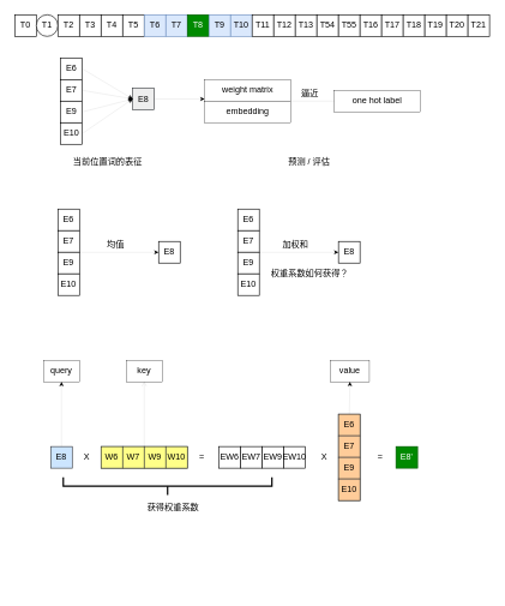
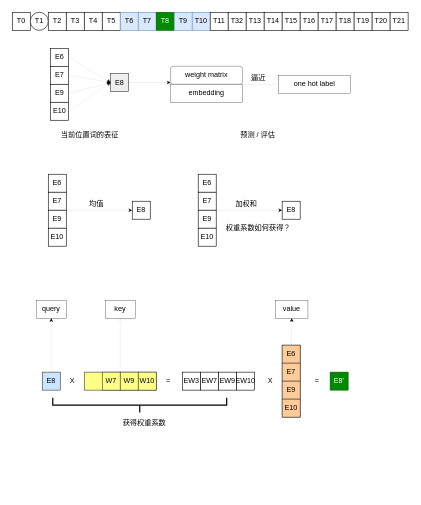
  <mxCell id="0" />
  <mxCell id="1" parent="0" />
  <mxCell id="2" value="" style="group" vertex="1" connectable="0" parent="1"><mxGeometry x="20" y="20" width="660" height="215" as="geometry" /></mxCell>
  <mxCell id="3" value="W" style="group" vertex="1" connectable="0" parent="2"><mxGeometry width="330" height="30" as="geometry" /></mxCell>
  <mxCell id="4" value="T0" style="rounded=0;whiteSpace=wrap;html=1;" vertex="1" parent="3"><mxGeometry width="30" height="30" as="geometry" /></mxCell>
  <mxCell id="5" value="T1" style="ellipse;whiteSpace=wrap;html=1;" vertex="1" parent="3"><mxGeometry x="30" width="30" height="30" as="geometry" /></mxCell>
  <mxCell id="6" value="T2" style="rounded=0;whiteSpace=wrap;html=1;" vertex="1" parent="3"><mxGeometry x="60" width="30" height="30" as="geometry" /></mxCell>
  <mxCell id="7" value="T3" style="rounded=0;whiteSpace=wrap;html=1;" vertex="1" parent="3"><mxGeometry x="90" width="30" height="30" as="geometry" /></mxCell>
  <mxCell id="8" value="T4" style="rounded=0;whiteSpace=wrap;html=1;" vertex="1" parent="3"><mxGeometry x="120" width="30" height="30" as="geometry" /></mxCell>
  <mxCell id="9" value="T5" style="rounded=0;whiteSpace=wrap;html=1;" vertex="1" parent="3"><mxGeometry x="150" width="30" height="30" as="geometry" /></mxCell>
  <mxCell id="10" value="T6" style="rounded=0;whiteSpace=wrap;html=1;fillColor=#dae8fc;strokeColor=#6c8ebf;" vertex="1" parent="3"><mxGeometry x="180" width="30" height="30" as="geometry" /></mxCell>
  <mxCell id="11" value="T7" style="rounded=0;whiteSpace=wrap;html=1;fillColor=#dae8fc;strokeColor=#6c8ebf;" vertex="1" parent="3"><mxGeometry x="210" width="30" height="30" as="geometry" /></mxCell>
  <mxCell id="12" value="T8" style="rounded=0;whiteSpace=wrap;html=1;fillColor=#008a00;strokeColor=#005700;fontColor=#ffffff;" vertex="1" parent="3"><mxGeometry x="240" width="30" height="30" as="geometry" /></mxCell>
  <mxCell id="13" value="T9" style="rounded=0;whiteSpace=wrap;html=1;fillColor=#dae8fc;strokeColor=#6c8ebf;" vertex="1" parent="3"><mxGeometry x="270" width="30" height="30" as="geometry" /></mxCell>
  <mxCell id="14" value="T10" style="rounded=0;whiteSpace=wrap;html=1;fillColor=#dae8fc;strokeColor=#6c8ebf;" vertex="1" parent="3"><mxGeometry x="300" width="30" height="30" as="geometry" /></mxCell>
  <mxCell id="15" value="" style="group" vertex="1" connectable="0" parent="2"><mxGeometry x="330" width="330" height="30" as="geometry" /></mxCell>
  <mxCell id="16" value="T11" style="rounded=0;whiteSpace=wrap;html=1;" vertex="1" parent="15"><mxGeometry width="30" height="30" as="geometry" /></mxCell>
- <mxCell id="17" value="T12" style="rounded=0;whiteSpace=wrap;html=1;" vertex="1" parent="15"><mxGeometry x="30" width="30" height="30" as="geometry" /></mxCell>
+ <mxCell id="17" value="T32" style="rounded=0;whiteSpace=wrap;html=1;" vertex="1" parent="15"><mxGeometry x="30" width="30" height="30" as="geometry" /></mxCell>
  <mxCell id="18" value="T13" style="rounded=0;whiteSpace=wrap;html=1;" vertex="1" parent="15"><mxGeometry x="60" width="30" height="30" as="geometry" /></mxCell>
- <mxCell id="19" value="T54" style="rounded=0;whiteSpace=wrap;html=1;" vertex="1" parent="15"><mxGeometry x="90" width="30" height="30" as="geometry" /></mxCell>
- <mxCell id="20" value="T55" style="rounded=0;whiteSpace=wrap;html=1;" vertex="1" parent="15"><mxGeometry x="120" width="30" height="30" as="geometry" /></mxCell>
+ <mxCell id="19" value="T14" style="rounded=0;whiteSpace=wrap;html=1;" vertex="1" parent="15"><mxGeometry x="90" width="30" height="30" as="geometry" /></mxCell>
+ <mxCell id="20" value="T15" style="rounded=0;whiteSpace=wrap;html=1;" vertex="1" parent="15"><mxGeometry x="120" width="30" height="30" as="geometry" /></mxCell>
  <mxCell id="21" value="T16" style="rounded=0;whiteSpace=wrap;html=1;" vertex="1" parent="15"><mxGeometry x="150" width="30" height="30" as="geometry" /></mxCell>
  <mxCell id="22" value="T17" style="rounded=0;whiteSpace=wrap;html=1;" vertex="1" parent="15"><mxGeometry x="180" width="30" height="30" as="geometry" /></mxCell>
  <mxCell id="23" value="T18" style="rounded=0;whiteSpace=wrap;html=1;" vertex="1" parent="15"><mxGeometry x="210" width="30" height="30" as="geometry" /></mxCell>
  <mxCell id="24" value="T19" style="rounded=0;whiteSpace=wrap;html=1;" vertex="1" parent="15"><mxGeometry x="240" width="30" height="30" as="geometry" /></mxCell>
  <mxCell id="25" value="T20" style="rounded=0;whiteSpace=wrap;html=1;" vertex="1" parent="15"><mxGeometry x="270" width="30" height="30" as="geometry" /></mxCell>
  <mxCell id="26" value="T21" style="rounded=0;whiteSpace=wrap;html=1;" vertex="1" parent="15"><mxGeometry x="300" width="30" height="30" as="geometry" /></mxCell>
  <mxCell id="27" value="" style="group" vertex="1" connectable="0" parent="2"><mxGeometry x="64" y="60" width="500" height="155" as="geometry" /></mxCell>
  <mxCell id="28" value="当前位置词的表征" style="text;html=1;resizable=0;autosize=1;align=center;verticalAlign=middle;points=[];fillColor=none;strokeColor=none;rounded=0;" vertex="1" parent="27"><mxGeometry x="10" y="135" width="110" height="20" as="geometry" /></mxCell>
  <mxCell id="29" value="" style="group" vertex="1" connectable="0" parent="27"><mxGeometry width="130" height="120" as="geometry" /></mxCell>
  <mxCell id="30" value="E8" style="rounded=0;whiteSpace=wrap;html=1;fillColor=#eeeeee;strokeColor=#36393d;" vertex="1" parent="29"><mxGeometry x="100" y="42" width="30" height="30" as="geometry" /></mxCell>
  <mxCell id="31" value="" style="endArrow=classic;html=1;exitX=1;exitY=0.5;exitDx=0;exitDy=0;entryX=0;entryY=0.5;entryDx=0;entryDy=0;strokeWidth=0.1;" edge="1" parent="29" source="36" target="30"><mxGeometry width="50" height="50" relative="1" as="geometry"><mxPoint x="290" y="150" as="sourcePoint" /><mxPoint x="340" y="100" as="targetPoint" /></mxGeometry></mxCell>
  <mxCell id="32" value="" style="endArrow=classic;html=1;exitX=1;exitY=0.5;exitDx=0;exitDy=0;strokeWidth=0.1;" edge="1" parent="29" source="37"><mxGeometry width="50" height="50" relative="1" as="geometry"><mxPoint x="290" y="150" as="sourcePoint" /><mxPoint x="100" y="57" as="targetPoint" /></mxGeometry></mxCell>
  <mxCell id="33" value="" style="endArrow=classic;html=1;exitX=1;exitY=0.5;exitDx=0;exitDy=0;entryX=0;entryY=0.5;entryDx=0;entryDy=0;strokeWidth=0.1;" edge="1" parent="29" source="38" target="30"><mxGeometry width="50" height="50" relative="1" as="geometry"><mxPoint x="290" y="150" as="sourcePoint" /><mxPoint x="100" y="60" as="targetPoint" /></mxGeometry></mxCell>
  <mxCell id="34" value="" style="endArrow=classic;html=1;exitX=1;exitY=0.5;exitDx=0;exitDy=0;entryX=0;entryY=0.5;entryDx=0;entryDy=0;strokeWidth=0.1;" edge="1" parent="29" source="39" target="30"><mxGeometry width="50" height="50" relative="1" as="geometry"><mxPoint x="290" y="150" as="sourcePoint" /><mxPoint x="100" y="60" as="targetPoint" /></mxGeometry></mxCell>
  <mxCell id="35" value="" style="group" vertex="1" connectable="0" parent="29"><mxGeometry width="30" height="120" as="geometry" /></mxCell>
  <mxCell id="36" value="E6" style="rounded=0;whiteSpace=wrap;html=1;" vertex="1" parent="35"><mxGeometry width="30" height="30" as="geometry" /></mxCell>
  <mxCell id="37" value="E7" style="rounded=0;whiteSpace=wrap;html=1;" vertex="1" parent="35"><mxGeometry y="30" width="30" height="30" as="geometry" /></mxCell>
  <mxCell id="38" value="E9" style="rounded=0;whiteSpace=wrap;html=1;" vertex="1" parent="35"><mxGeometry y="60" width="30" height="30" as="geometry" /></mxCell>
  <mxCell id="39" value="E10" style="rounded=0;whiteSpace=wrap;html=1;" vertex="1" parent="35"><mxGeometry y="90" width="30" height="30" as="geometry" /></mxCell>
  <mxCell id="40" value="" style="endArrow=classic;html=1;strokeWidth=0.1;exitX=1;exitY=0.5;exitDx=0;exitDy=0;" edge="1" parent="27" source="30"><mxGeometry width="50" height="50" relative="1" as="geometry"><mxPoint x="150" y="90" as="sourcePoint" /><mxPoint x="200" y="57" as="targetPoint" /></mxGeometry></mxCell>
  <mxCell id="41" value="" style="group" vertex="1" connectable="0" parent="27"><mxGeometry x="200" y="30" width="120" height="60" as="geometry" /></mxCell>
- <mxCell id="42" value="weight matrix" style="rounded=0;whiteSpace=wrap;html=1;strokeWidth=0.5;" vertex="1" parent="41"><mxGeometry width="120" height="30" as="geometry" /></mxCell>
+ <mxCell id="42" value="weight matrix" style="whiteSpace=wrap;html=1;strokeWidth=0.5;rounded=1;" vertex="1" parent="41"><mxGeometry width="120" height="30" as="geometry" /></mxCell>
  <mxCell id="43" value="embedding" style="rounded=0;whiteSpace=wrap;html=1;strokeWidth=0.5;" vertex="1" parent="41"><mxGeometry y="30" width="120" height="30" as="geometry" /></mxCell>
  <mxCell id="44" value="one hot label" style="rounded=0;whiteSpace=wrap;html=1;strokeWidth=0.5;" vertex="1" parent="27"><mxGeometry x="380" y="45" width="120" height="30" as="geometry" /></mxCell>
  <mxCell id="45" value="" style="endArrow=none;html=1;strokeWidth=0.1;entryX=0;entryY=0.5;entryDx=0;entryDy=0;exitX=1;exitY=0;exitDx=0;exitDy=0;" edge="1" parent="27" source="43" target="44"><mxGeometry width="50" height="50" relative="1" as="geometry"><mxPoint x="150" y="90" as="sourcePoint" /><mxPoint x="200" y="40" as="targetPoint" /></mxGeometry></mxCell>
  <mxCell id="46" value="预测 / 评估" style="text;html=1;resizable=0;autosize=1;align=center;verticalAlign=middle;points=[];fillColor=none;strokeColor=none;rounded=0;" vertex="1" parent="27"><mxGeometry x="310" y="135" width="70" height="20" as="geometry" /></mxCell>
  <mxCell id="47" value="逼近" style="text;html=1;resizable=0;autosize=1;align=center;verticalAlign=middle;points=[];fillColor=none;strokeColor=none;rounded=0;" vertex="1" parent="2"><mxGeometry x="390" y="100" width="40" height="20" as="geometry" /></mxCell>
  <mxCell id="48" value="" style="group" vertex="1" connectable="0" parent="1"><mxGeometry x="80" y="290" width="170" height="120" as="geometry" /></mxCell>
  <mxCell id="49" value="" style="group" vertex="1" connectable="0" parent="48"><mxGeometry width="30" height="120" as="geometry" /></mxCell>
  <mxCell id="50" value="E6" style="rounded=0;whiteSpace=wrap;html=1;" vertex="1" parent="49"><mxGeometry width="30" height="30" as="geometry" /></mxCell>
  <mxCell id="51" value="E7" style="rounded=0;whiteSpace=wrap;html=1;" vertex="1" parent="49"><mxGeometry y="30" width="30" height="30" as="geometry" /></mxCell>
  <mxCell id="52" value="E9" style="rounded=0;whiteSpace=wrap;html=1;" vertex="1" parent="49"><mxGeometry y="60" width="30" height="30" as="geometry" /></mxCell>
  <mxCell id="53" value="E10" style="rounded=0;whiteSpace=wrap;html=1;" vertex="1" parent="49"><mxGeometry y="90" width="30" height="30" as="geometry" /></mxCell>
  <mxCell id="54" value="E8" style="rounded=0;whiteSpace=wrap;html=1;" vertex="1" parent="48"><mxGeometry x="140" y="45" width="30" height="30" as="geometry" /></mxCell>
  <mxCell id="55" value="" style="endArrow=classic;html=1;strokeWidth=0.1;exitX=1;exitY=0;exitDx=0;exitDy=0;entryX=0;entryY=0.5;entryDx=0;entryDy=0;" edge="1" parent="48" source="52" target="54"><mxGeometry width="50" height="50" relative="1" as="geometry"><mxPoint x="280" y="30" as="sourcePoint" /><mxPoint x="330" y="-20" as="targetPoint" /></mxGeometry></mxCell>
  <mxCell id="56" value="均值" style="text;html=1;resizable=0;autosize=1;align=center;verticalAlign=middle;points=[];fillColor=none;strokeColor=none;rounded=0;" vertex="1" parent="48"><mxGeometry x="60" y="40" width="40" height="20" as="geometry" /></mxCell>
  <mxCell id="57" value="" style="group" vertex="1" connectable="0" parent="1"><mxGeometry x="330" y="290" width="170" height="120" as="geometry" /></mxCell>
  <mxCell id="58" value="" style="group" vertex="1" connectable="0" parent="57"><mxGeometry width="30" height="120" as="geometry" /></mxCell>
  <mxCell id="59" value="E6" style="rounded=0;whiteSpace=wrap;html=1;" vertex="1" parent="58"><mxGeometry width="30" height="30" as="geometry" /></mxCell>
  <mxCell id="60" value="E7" style="rounded=0;whiteSpace=wrap;html=1;" vertex="1" parent="58"><mxGeometry y="30" width="30" height="30" as="geometry" /></mxCell>
  <mxCell id="61" value="E9" style="rounded=0;whiteSpace=wrap;html=1;" vertex="1" parent="58"><mxGeometry y="60" width="30" height="30" as="geometry" /></mxCell>
  <mxCell id="62" value="E10" style="rounded=0;whiteSpace=wrap;html=1;" vertex="1" parent="58"><mxGeometry y="90" width="30" height="30" as="geometry" /></mxCell>
  <mxCell id="63" value="E8" style="rounded=0;whiteSpace=wrap;html=1;" vertex="1" parent="57"><mxGeometry x="140" y="45" width="30" height="30" as="geometry" /></mxCell>
  <mxCell id="64" value="" style="endArrow=classic;html=1;strokeWidth=0.1;exitX=1;exitY=0;exitDx=0;exitDy=0;entryX=0;entryY=0.5;entryDx=0;entryDy=0;" edge="1" parent="57" source="61" target="63"><mxGeometry width="50" height="50" relative="1" as="geometry"><mxPoint x="280" y="30" as="sourcePoint" /><mxPoint x="330" y="-20" as="targetPoint" /></mxGeometry></mxCell>
  <mxCell id="65" value="加权和" style="text;html=1;resizable=0;autosize=1;align=center;verticalAlign=middle;points=[];fillColor=none;strokeColor=none;rounded=0;" vertex="1" parent="57"><mxGeometry x="55" y="40" width="50" height="20" as="geometry" /></mxCell>
  <mxCell id="66" value="权重系数如何获得？" style="text;html=1;resizable=0;autosize=1;align=center;verticalAlign=middle;points=[];fillColor=none;strokeColor=none;rounded=0;" vertex="1" parent="57"><mxGeometry x="40" y="80" width="120" height="20" as="geometry" /></mxCell>
  <mxCell id="67" value="" style="group" vertex="1" connectable="0" parent="1"><mxGeometry x="60" y="500" width="520" height="215" as="geometry" /></mxCell>
  <mxCell id="68" value="" style="group" vertex="1" connectable="0" parent="67"><mxGeometry x="10" y="75" width="510" height="140" as="geometry" /></mxCell>
  <mxCell id="69" value="E8" style="rounded=0;whiteSpace=wrap;html=1;fillColor=#cce5ff;strokeColor=#36393d;" vertex="1" parent="68"><mxGeometry y="45" width="30" height="30" as="geometry" /></mxCell>
  <mxCell id="70" value="" style="group;fillColor=#ffff88;strokeColor=#36393d;" vertex="1" connectable="0" parent="68"><mxGeometry x="70" y="45" width="120" height="30" as="geometry" /></mxCell>
- <mxCell id="71" value="W6" style="rounded=0;whiteSpace=wrap;html=1;fillColor=#ffff88;strokeColor=#36393d;" vertex="1" parent="70"><mxGeometry width="30" height="30" as="geometry" /></mxCell>
  <mxCell id="72" value="W7" style="rounded=0;whiteSpace=wrap;html=1;fillColor=#ffff88;strokeColor=#36393d;" vertex="1" parent="70"><mxGeometry x="30" width="30" height="30" as="geometry" /></mxCell>
  <mxCell id="73" value="W9" style="rounded=0;whiteSpace=wrap;html=1;fillColor=#ffff88;strokeColor=#36393d;" vertex="1" parent="70"><mxGeometry x="60" width="30" height="30" as="geometry" /></mxCell>
  <mxCell id="74" value="W10" style="rounded=0;whiteSpace=wrap;html=1;fillColor=#ffff88;strokeColor=#36393d;" vertex="1" parent="70"><mxGeometry x="90" width="30" height="30" as="geometry" /></mxCell>
  <mxCell id="75" value="" style="group" vertex="1" connectable="0" parent="68"><mxGeometry x="234" y="45" width="120" height="30" as="geometry" /></mxCell>
- <mxCell id="76" value="EW6" style="rounded=0;whiteSpace=wrap;html=1;" vertex="1" parent="75"><mxGeometry width="30" height="30" as="geometry" /></mxCell>
+ <mxCell id="76" value="EW3" style="rounded=0;whiteSpace=wrap;html=1;" vertex="1" parent="75"><mxGeometry width="30" height="30" as="geometry" /></mxCell>
  <mxCell id="77" value="EW7" style="rounded=0;whiteSpace=wrap;html=1;" vertex="1" parent="75"><mxGeometry x="30" width="30" height="30" as="geometry" /></mxCell>
  <mxCell id="78" value="EW9" style="rounded=0;whiteSpace=wrap;html=1;" vertex="1" parent="75"><mxGeometry x="60" width="30" height="30" as="geometry" /></mxCell>
  <mxCell id="79" value="EW10" style="rounded=0;whiteSpace=wrap;html=1;" vertex="1" parent="75"><mxGeometry x="90" width="30" height="30" as="geometry" /></mxCell>
  <mxCell id="80" value="" style="group;fillColor=#ffcc99;strokeColor=#36393d;" vertex="1" connectable="0" parent="68"><mxGeometry x="400" width="30" height="120" as="geometry" /></mxCell>
  <mxCell id="81" value="E6" style="rounded=0;whiteSpace=wrap;html=1;fillColor=#ffcc99;strokeColor=#36393d;" vertex="1" parent="80"><mxGeometry width="30" height="30" as="geometry" /></mxCell>
  <mxCell id="82" value="E7" style="rounded=0;whiteSpace=wrap;html=1;fillColor=#ffcc99;strokeColor=#36393d;" vertex="1" parent="80"><mxGeometry y="30" width="30" height="30" as="geometry" /></mxCell>
  <mxCell id="83" value="E9" style="rounded=0;whiteSpace=wrap;html=1;fillColor=#ffcc99;strokeColor=#36393d;" vertex="1" parent="80"><mxGeometry y="60" width="30" height="30" as="geometry" /></mxCell>
  <mxCell id="84" value="E10" style="rounded=0;whiteSpace=wrap;html=1;fillColor=#ffcc99;strokeColor=#36393d;" vertex="1" parent="80"><mxGeometry y="90" width="30" height="30" as="geometry" /></mxCell>
  <mxCell id="85" value="E8'" style="rounded=0;whiteSpace=wrap;html=1;fillColor=#008a00;strokeColor=#005700;fontColor=#ffffff;" vertex="1" parent="68"><mxGeometry x="480" y="45" width="30" height="30" as="geometry" /></mxCell>
  <mxCell id="86" value="X" style="text;html=1;resizable=0;autosize=1;align=center;verticalAlign=middle;points=[];fillColor=none;strokeColor=none;rounded=0;" vertex="1" parent="68"><mxGeometry x="40" y="50" width="20" height="20" as="geometry" /></mxCell>
  <mxCell id="87" value="=" style="text;html=1;resizable=0;autosize=1;align=center;verticalAlign=middle;points=[];fillColor=none;strokeColor=none;rounded=0;" vertex="1" parent="68"><mxGeometry x="200" y="50" width="20" height="20" as="geometry" /></mxCell>
  <mxCell id="88" value="" style="strokeWidth=2;html=1;shape=mxgraph.flowchart.annotation_2;align=left;labelPosition=right;pointerEvents=1;rotation=-90;" vertex="1" parent="68"><mxGeometry x="150" y="-45" width="25" height="290" as="geometry" /></mxCell>
  <mxCell id="89" value="获得权重系数" style="text;html=1;resizable=0;autosize=1;align=center;verticalAlign=middle;points=[];fillColor=none;strokeColor=none;rounded=0;" vertex="1" parent="68"><mxGeometry x="125" y="120" width="90" height="20" as="geometry" /></mxCell>
  <mxCell id="90" value="X" style="text;html=1;resizable=0;autosize=1;align=center;verticalAlign=middle;points=[];fillColor=none;strokeColor=none;rounded=0;" vertex="1" parent="68"><mxGeometry x="370" y="50" width="20" height="20" as="geometry" /></mxCell>
  <mxCell id="91" value="=" style="text;html=1;resizable=0;autosize=1;align=center;verticalAlign=middle;points=[];fillColor=none;strokeColor=none;rounded=0;" vertex="1" parent="68"><mxGeometry x="448" y="50" width="20" height="20" as="geometry" /></mxCell>
  <mxCell id="92" value="" style="endArrow=classic;html=1;strokeWidth=0.1;entryX=0.5;entryY=1;entryDx=0;entryDy=0;exitX=0.5;exitY=0;exitDx=0;exitDy=0;" edge="1" parent="67" source="69" target="94"><mxGeometry width="50" height="50" relative="1" as="geometry"><mxPoint x="30" y="120" as="sourcePoint" /><mxPoint x="330" y="-10" as="targetPoint" /></mxGeometry></mxCell>
  <mxCell id="93" value="" style="endArrow=open;html=1;strokeWidth=0.1;exitX=0;exitY=0;exitDx=0;exitDy=0;entryX=0.5;entryY=1;entryDx=0;entryDy=0;" edge="1" parent="67" source="73" target="96"><mxGeometry width="50" height="50" relative="1" as="geometry"><mxPoint x="280" y="40" as="sourcePoint" /><mxPoint x="330" y="-10" as="targetPoint" /></mxGeometry></mxCell>
  <mxCell id="94" value="query" style="rounded=0;whiteSpace=wrap;html=1;strokeWidth=0.5;" vertex="1" parent="67"><mxGeometry width="50" height="30" as="geometry" /></mxCell>
  <mxCell id="95" value="value" style="rounded=0;whiteSpace=wrap;html=1;strokeWidth=0.5;" vertex="1" parent="67"><mxGeometry x="399" width="54" height="30" as="geometry" /></mxCell>
  <mxCell id="96" value="key" style="rounded=0;whiteSpace=wrap;html=1;strokeWidth=0.5;" vertex="1" parent="67"><mxGeometry x="115" width="50" height="30" as="geometry" /></mxCell>
  <mxCell id="97" value="" style="endArrow=classic;html=1;strokeWidth=0.1;exitX=0.5;exitY=0;exitDx=0;exitDy=0;entryX=0.5;entryY=1;entryDx=0;entryDy=0;" edge="1" parent="67" source="81" target="95"><mxGeometry width="50" height="50" relative="1" as="geometry"><mxPoint x="280" y="40" as="sourcePoint" /><mxPoint x="330" y="-10" as="targetPoint" /></mxGeometry></mxCell>
